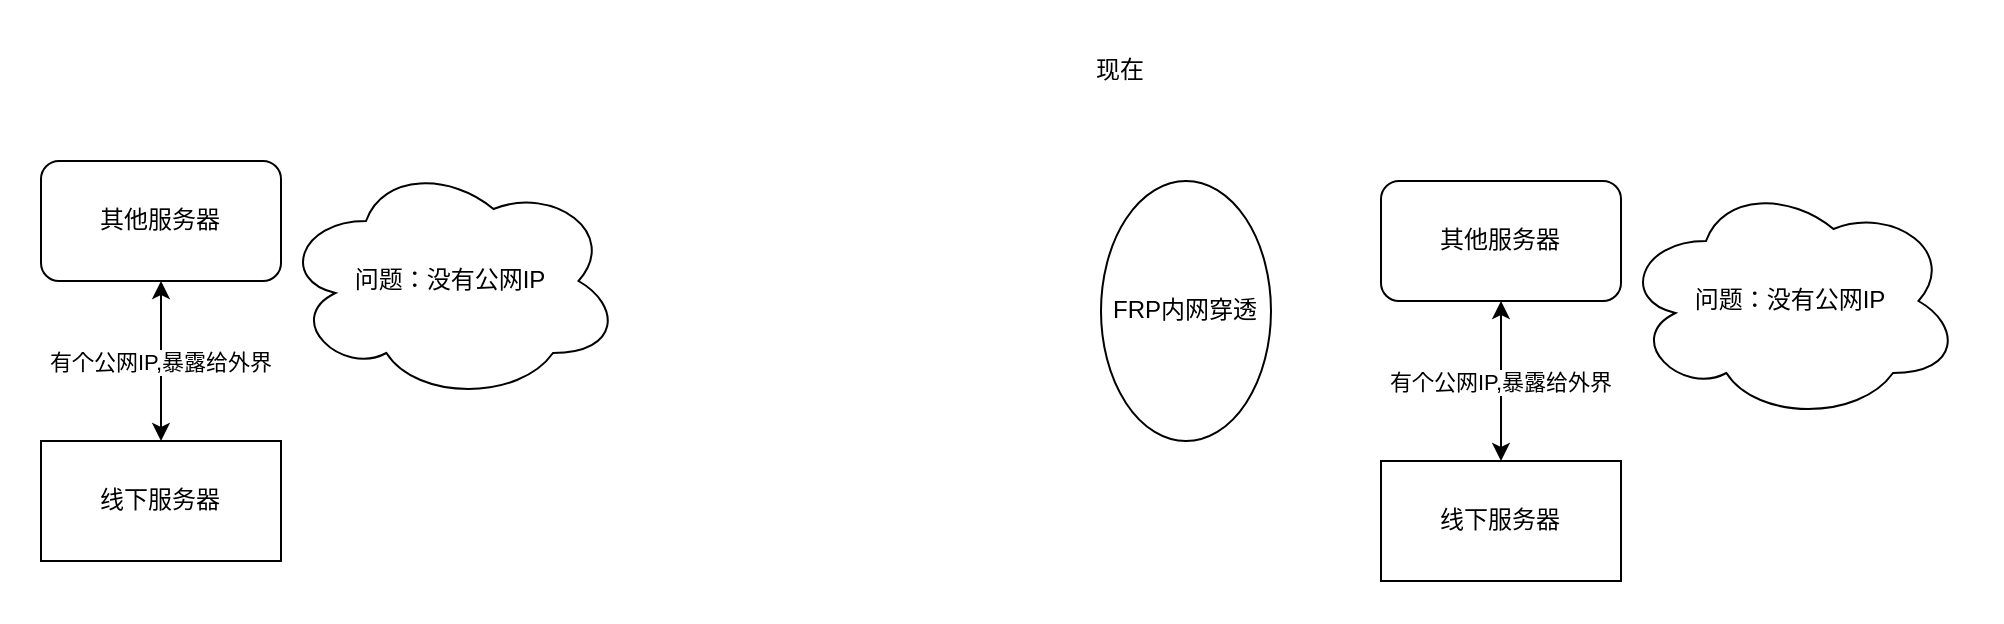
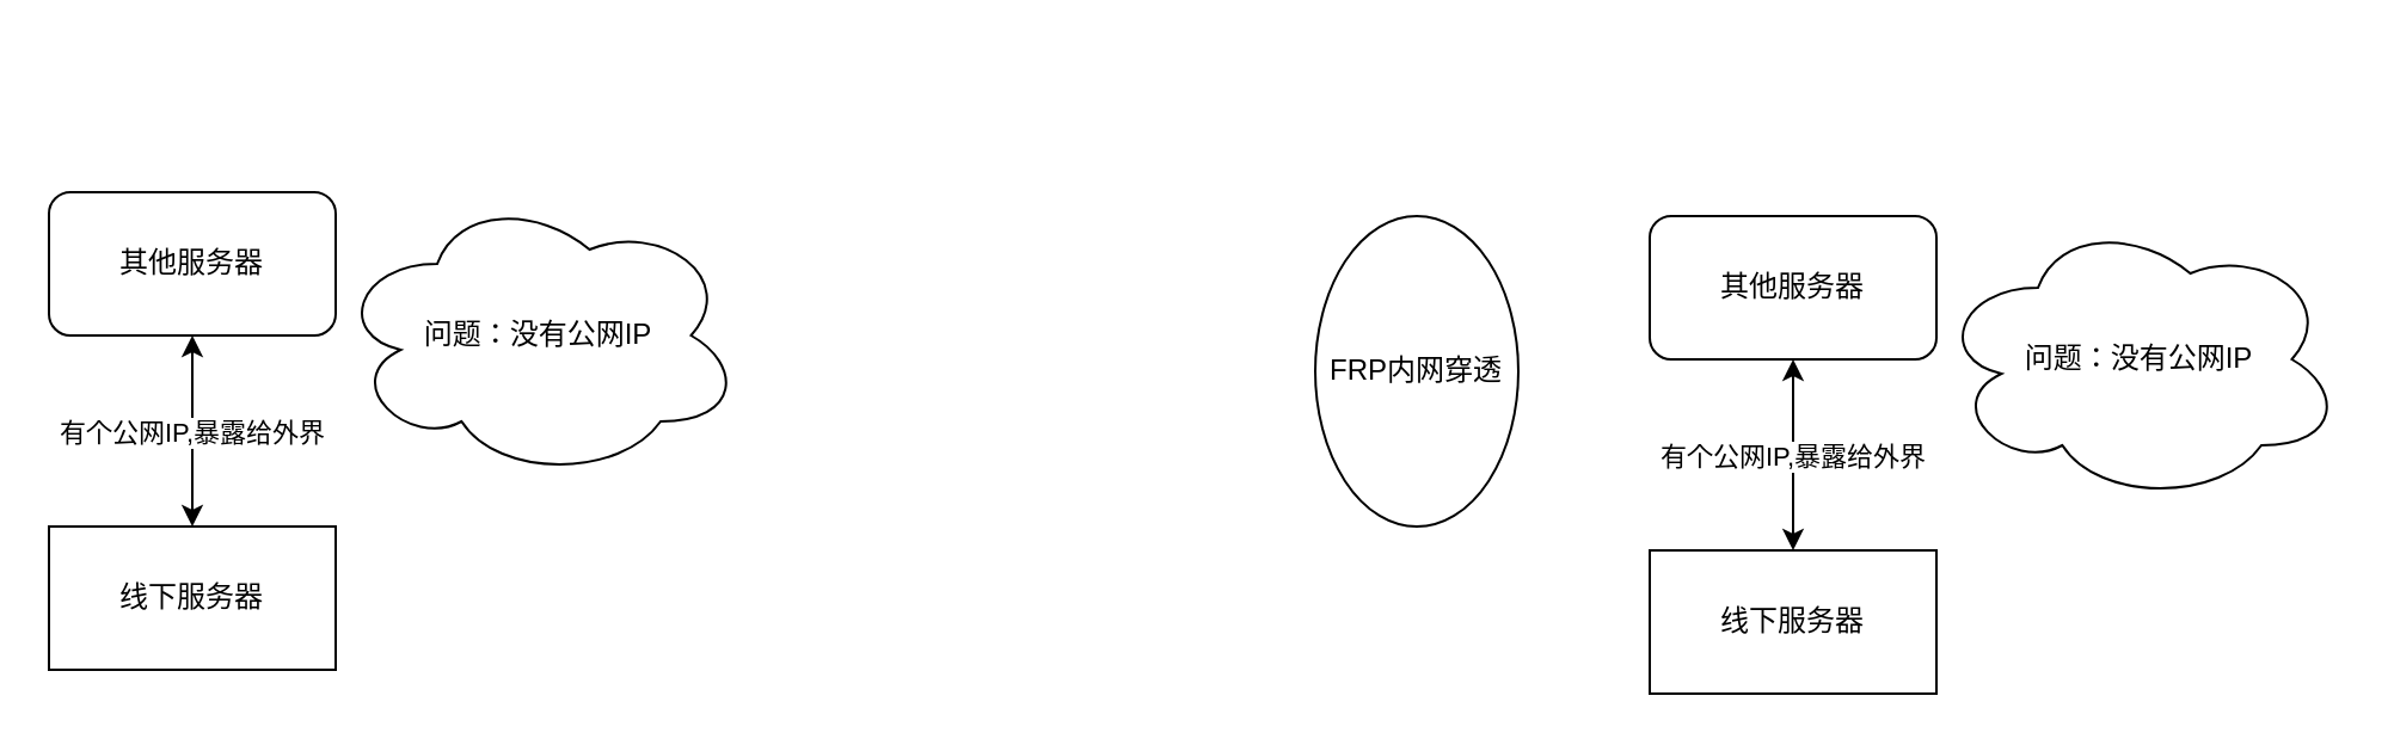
  <mxCell id="0" />
  <mxCell id="1" parent="0" />
  <mxCell id="2" value="线下服务器" style="rounded=0;whiteSpace=wrap;html=1;" vertex="1" parent="1"><mxGeometry x="20" y="220" width="120" height="60" as="geometry" /></mxCell>
  <mxCell id="3" value="" style="endArrow=classic;startArrow=classic;html=1;rounded=0;exitX=0.5;exitY=0;exitDx=0;exitDy=0;entryX=0.5;entryY=1;entryDx=0;entryDy=0;" edge="1" parent="1" source="2" target="5"><mxGeometry width="50" height="50" relative="1" as="geometry"><mxPoint x="150" y="200" as="sourcePoint" /><mxPoint x="280" y="160" as="targetPoint" /></mxGeometry></mxCell>
  <mxCell id="4" value="有个公网IP,暴露给外界" style="edgeLabel;html=1;align=center;verticalAlign=middle;resizable=0;points=[];" vertex="1" connectable="0" parent="3"><mxGeometry x="0.005" y="1" relative="1" as="geometry"><mxPoint as="offset" /></mxGeometry></mxCell>
  <mxCell id="5" value="其他服务器" style="rounded=1;whiteSpace=wrap;html=1;" vertex="1" parent="1"><mxGeometry x="20" y="80" width="120" height="60" as="geometry" /></mxCell>
  <mxCell id="6" value="问题：没有公网IP" style="ellipse;shape=cloud;whiteSpace=wrap;html=1;" vertex="1" parent="1"><mxGeometry x="140" y="80" width="170" height="120" as="geometry" /></mxCell>
- <mxCell id="7" value="现在" style="text;html=1;align=center;verticalAlign=middle;whiteSpace=wrap;rounded=0;" vertex="1" parent="1"><mxGeometry x="530" y="20" width="60" height="30" as="geometry" /></mxCell>
  <mxCell id="8" value="线下服务器" style="rounded=0;whiteSpace=wrap;html=1;" vertex="1" parent="1"><mxGeometry x="690" y="230" width="120" height="60" as="geometry" /></mxCell>
  <mxCell id="9" value="" style="endArrow=classic;startArrow=classic;html=1;rounded=0;exitX=0.5;exitY=0;exitDx=0;exitDy=0;entryX=0.5;entryY=1;entryDx=0;entryDy=0;" edge="1" parent="1" source="8" target="11"><mxGeometry width="50" height="50" relative="1" as="geometry"><mxPoint x="820" y="210" as="sourcePoint" /><mxPoint x="950" y="170" as="targetPoint" /></mxGeometry></mxCell>
  <mxCell id="10" value="有个公网IP,暴露给外界" style="edgeLabel;html=1;align=center;verticalAlign=middle;resizable=0;points=[];" vertex="1" connectable="0" parent="9"><mxGeometry x="0.005" y="1" relative="1" as="geometry"><mxPoint as="offset" /></mxGeometry></mxCell>
  <mxCell id="11" value="其他服务器" style="rounded=1;whiteSpace=wrap;html=1;" vertex="1" parent="1"><mxGeometry x="690" y="90" width="120" height="60" as="geometry" /></mxCell>
  <mxCell id="12" value="问题：没有公网IP" style="ellipse;shape=cloud;whiteSpace=wrap;html=1;" vertex="1" parent="1"><mxGeometry x="810" y="90" width="170" height="120" as="geometry" /></mxCell>
  <mxCell id="13" value="FRP内网穿透" style="ellipse;whiteSpace=wrap;html=1;" vertex="1" parent="1"><mxGeometry x="550" y="90" width="85" height="130" as="geometry" /></mxCell>
